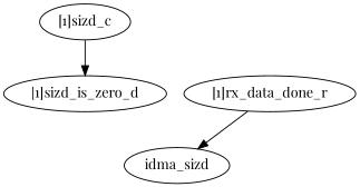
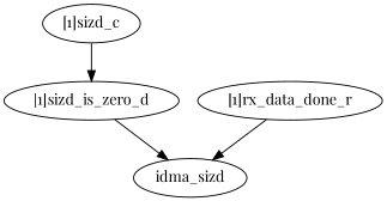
  strict digraph {
    fontname="Playfair Display"
    node [complexity=3 fontname="Playfair Display"]
    edge [fontname="Playfair Display"]
    "[1]sizd_c" [complexity=5 importance=0.054815941026 rank=0.0109631882052]
    "[1]sizd_is_zero_d" [importance=0.0250519863844 rank=0.00835066212814]
    n3 [complexity=0 importance=0.0127612301805 label=idma_sizd rank=0.0]
    "[1]rx_data_done_r" [importance=0.0256164667711 rank=0.00853882225703]
    "[1]sizd_c" -> "[1]sizd_is_zero_d"
+   "[1]sizd_is_zero_d" -> n3
    "[1]rx_data_done_r" -> n3
  }
